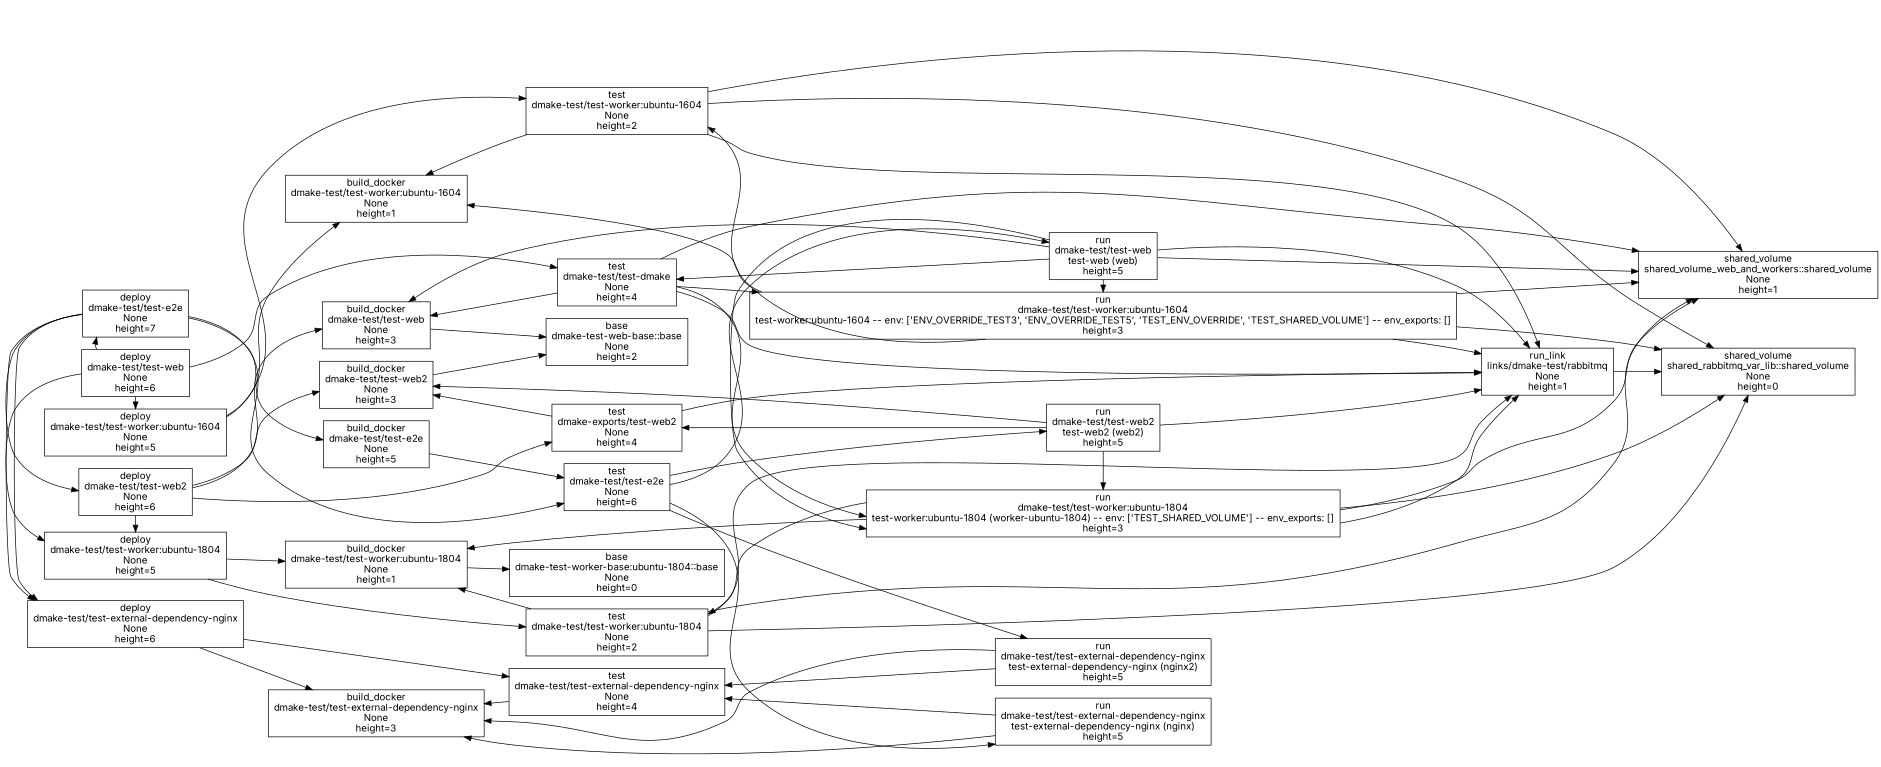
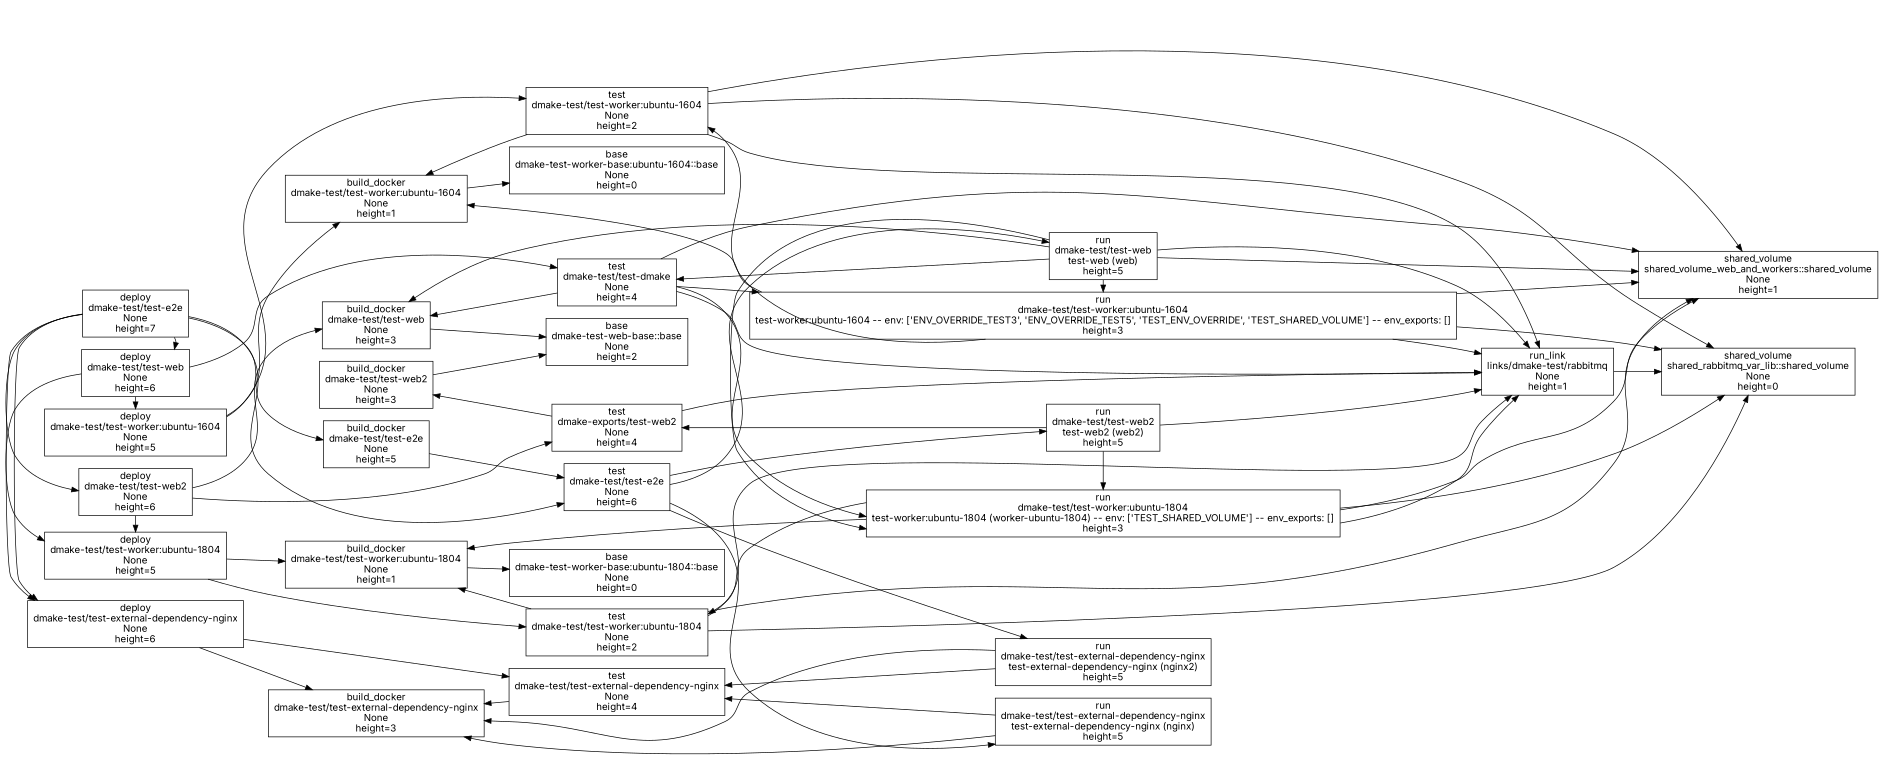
  digraph {
    fontname=Inter
    rankdir=LR
    node [fontname=Inter shape=box]
    edge [fontname=Inter]
    n1 [label="base\ndmake-test-web-base::base\nNone\nheight=2"]
+   n2 [label="base\ndmake-test-worker-base:ubuntu-1604::base\nNone\nheight=0"]
    n3 [label="base\ndmake-test-worker-base:ubuntu-1804::base\nNone\nheight=0"]
    n4 [label="build_docker\ndmake-test/test-web\nNone\nheight=3"]
    n5 [label="build_docker\ndmake-test/test-web2\nNone\nheight=3"]
    n6 [label="build_docker\ndmake-test/test-worker:ubuntu-1604\nNone\nheight=1"]
    n7 [label="build_docker\ndmake-test/test-worker:ubuntu-1804\nNone\nheight=1"]
    n8 [label="build_docker\ndmake-test/test-e2e\nNone\nheight=5"]
    n9 [label="build_docker\ndmake-test/test-external-dependency-nginx\nNone\nheight=3"]
    n10 [label="deploy\ndmake-test/test-e2e\nNone\nheight=7"]
    n11 [label="deploy\ndmake-test/test-external-dependency-nginx\nNone\nheight=6"]
    n12 [label="deploy\ndmake-test/test-web\nNone\nheight=6"]
    n13 [label="deploy\ndmake-test/test-web2\nNone\nheight=6"]
    n14 [label="deploy\ndmake-test/test-worker:ubuntu-1604\nNone\nheight=5"]
    n15 [label="deploy\ndmake-test/test-worker:ubuntu-1804\nNone\nheight=5"]
    n16 [label="run\ndmake-test/test-external-dependency-nginx\ntest-external-dependency-nginx (nginx)\nheight=5"]
    n17 [label="run\ndmake-test/test-external-dependency-nginx\ntest-external-dependency-nginx (nginx2)\nheight=5"]
    n18 [label="run\ndmake-test/test-web\ntest-web (web)\nheight=5"]
    n19 [label="run\ndmake-test/test-worker:ubuntu-1604\ntest-worker:ubuntu-1604 -- env: ['ENV_OVERRIDE_TEST3', 'ENV_OVERRIDE_TEST5', 'TEST_ENV_OVERRIDE', 'TEST_SHARED_VOLUME'] -- env_exports: []\nheight=3"]
    n20 [label="run\ndmake-test/test-worker:ubuntu-1804\ntest-worker:ubuntu-1804 (worker-ubuntu-1804) -- env: ['TEST_SHARED_VOLUME'] -- env_exports: []\nheight=3"]
    n21 [label="run\ndmake-test/test-web2\ntest-web2 (web2)\nheight=5"]
    n22 [label="run_link\nlinks/dmake-test/rabbitmq\nNone\nheight=1"]
    n23 [label="shared_volume\nshared_volume_web_and_workers::shared_volume\nNone\nheight=1"]
    n24 [label="shared_volume\nshared_rabbitmq_var_lib::shared_volume\nNone\nheight=0"]
    n25 [label="test\ndmake-test/test-e2e\nNone\nheight=6"]
    n26 [label="test\ndmake-test/test-external-dependency-nginx\nNone\nheight=4"]
    n27 [label="test\ndmake-test/test-dmake\nNone\nheight=4"]
    n28 [label="test\ndmake-exports/test-web2\nNone\nheight=4"]
    n29 [label="test\ndmake-test/test-worker:ubuntu-1604\nNone\nheight=2"]
    n30 [label="test\ndmake-test/test-worker:ubuntu-1804\nNone\nheight=2"]
    subgraph sub_1 {
      rank=same
      n1
+     n2
      n3
    }
    subgraph sub_2 {
      rank=same
      n4
      n5
      n6
      n7
      n8
      n9
    }
    subgraph sub_3 {
      rank=same
      n10
      n11
      n12
      n13
      n14
      n15
    }
    subgraph sub_4 {
      rank=same
      n16
      n17
      n18
      n19
      n20
      n21
    }
    subgraph sub_5 {
      rank=same
      n22
    }
    subgraph sub_6 {
      rank=same
      n23
      n24
    }
    subgraph sub_7 {
      rank=same
      n25
      n26
      n27
      n28
      n29
      n30
    }
    n4 -> n1
    n5 -> n1
+   n6 -> n2
    n7 -> n3
    n8 -> n25
    n10 -> n8
    n10 -> n11
    n10 -> n11
-   n12 -> n10
+   n10 -> n12
    n10 -> n13
    n10 -> n25
    n11 -> n9
    n11 -> n26
    n12 -> n14
    n12 -> n15
    n12 -> n27
    n13 -> n4
-   n13 -> n5
    n13 -> n15
    n13 -> n28
    n14 -> n6
    n14 -> n29
    n15 -> n7
    n15 -> n30
    n16 -> n9
    n16 -> n26
    n17 -> n9
    n17 -> n26
    n18 -> n4
    n18 -> n19
    n18 -> n20
    n18 -> n22
    n18 -> n23
    n18 -> n27
    n19 -> n6
    n19 -> n22
    n19 -> n23
    n19 -> n24
    n19 -> n29
    n20 -> n7
    n20 -> n22
    n20 -> n23
    n20 -> n24
    n20 -> n30
-   n21 -> n5
    n21 -> n20
    n21 -> n22
    n21 -> n28
    n22 -> n24
    n25 -> n16
    n25 -> n17
    n25 -> n18
    n25 -> n21
    n26 -> n9
    n27 -> n4
    n27 -> n19
    n27 -> n20
    n27 -> n22
    n27 -> n23
    n28 -> n5
    n28 -> n22
    n29 -> n6
    n29 -> n22
    n29 -> n23
    n29 -> n24
    n30 -> n7
    n30 -> n22
    n30 -> n23
    n30 -> n24
  }
